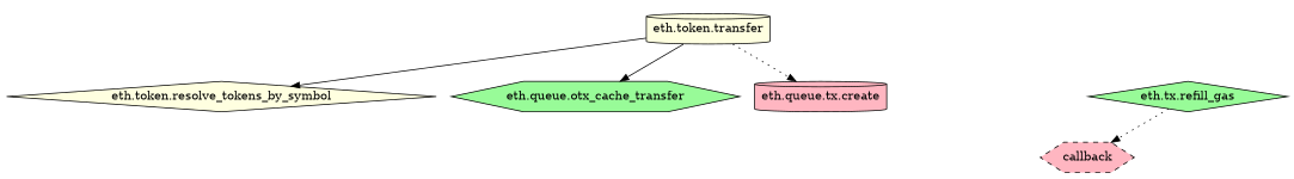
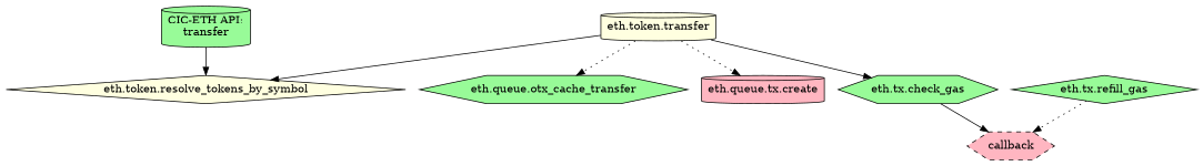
  digraph {
    node [fillcolor=palegreen shape=cylinder style=filled]
    edge [style=solid]
+   n1 [label="CIC-ETH API:\ntransfer"]
    "eth.token.resolve_tokens_by_symbol" [fillcolor=lightyellow shape=diamond]
    n3 [fillcolor=lightpink label=callback shape=hexagon style="dashed,filled"]
    "eth.token.transfer" [fillcolor=lightyellow]
    "eth.queue.otx_cache_transfer" [shape=hexagon]
    "eth.queue.tx.create" [fillcolor=lightpink]
+   "eth.tx.check_gas" [shape=hexagon]
    "eth.tx.refill_gas" [shape=diamond]
+   n1 -> "eth.token.resolve_tokens_by_symbol"
    "eth.token.transfer" -> "eth.token.resolve_tokens_by_symbol"
-   "eth.token.transfer" -> "eth.queue.otx_cache_transfer"
+   "eth.token.transfer" -> "eth.queue.otx_cache_transfer" [style=dotted]
    "eth.token.transfer" -> "eth.queue.tx.create" [style=dotted]
+   "eth.token.transfer" -> "eth.tx.check_gas"
+   "eth.tx.check_gas" -> n3
    "eth.tx.refill_gas" -> n3 [style=dotted]
  }
